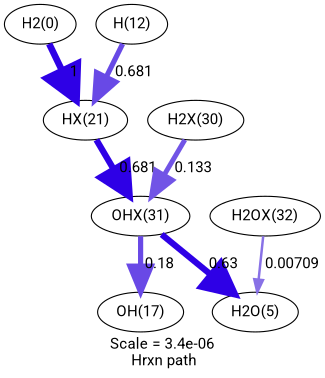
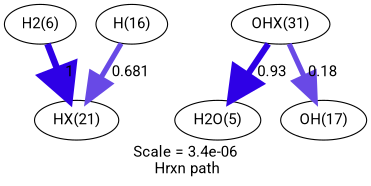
  digraph {
    fontname=Roboto
    label="Scale = 3.4e-06\l Hrxn path"
    node [fontname=Roboto]
    edge [fontname=Roboto penwidth=4.71]
-   n1 [label="H2(0)"]
+   n1 [label="H2(6)"]
    n2 [label="HX(21)"]
    n3 [label="OHX(31)"]
-   n4 [label="H2X(30)"]
    n5 [label="H2O(5)"]
    n6 [label="OH(17)"]
-   n7 [label="H(12)"]
-   n8 [label="H2OX(32)"]
+   n7 [label="H(16)"]
    n1 -> n2 [arrowsize=3 color="0.7, 1.5, 0.9" label=" 1" penwidth=6]
-   n2 -> n3 [arrowsize=2.85 color="0.7, 1.18, 0.9" label=" 0.681" penwidth=5.71]
-   n3 -> n5 [arrowsize=2.83 color="0.7, 1.13, 0.9" label=" 0.63" penwidth=5.65]
+   n3 -> n5 [arrowsize=2.83 color="0.7, 1.13, 0.9" label=" 0.93" penwidth=5.65]
    n3 -> n6 [arrowsize=2.35 color="0.7, 0.68, 0.9" label=" 0.18"]
-   n4 -> n3 [arrowsize=2.24 color="0.7, 0.633, 0.9" label=" 0.133" penwidth=4.48]
    n7 -> n2 [arrowsize=2.36 color="0.7, 0.682, 0.9" label=" 0.681"]
-   n8 -> n5 [arrowsize=1.13 color="0.7, 0.507, 0.9" label=" 0.00709" penwidth=2.26]
  }
